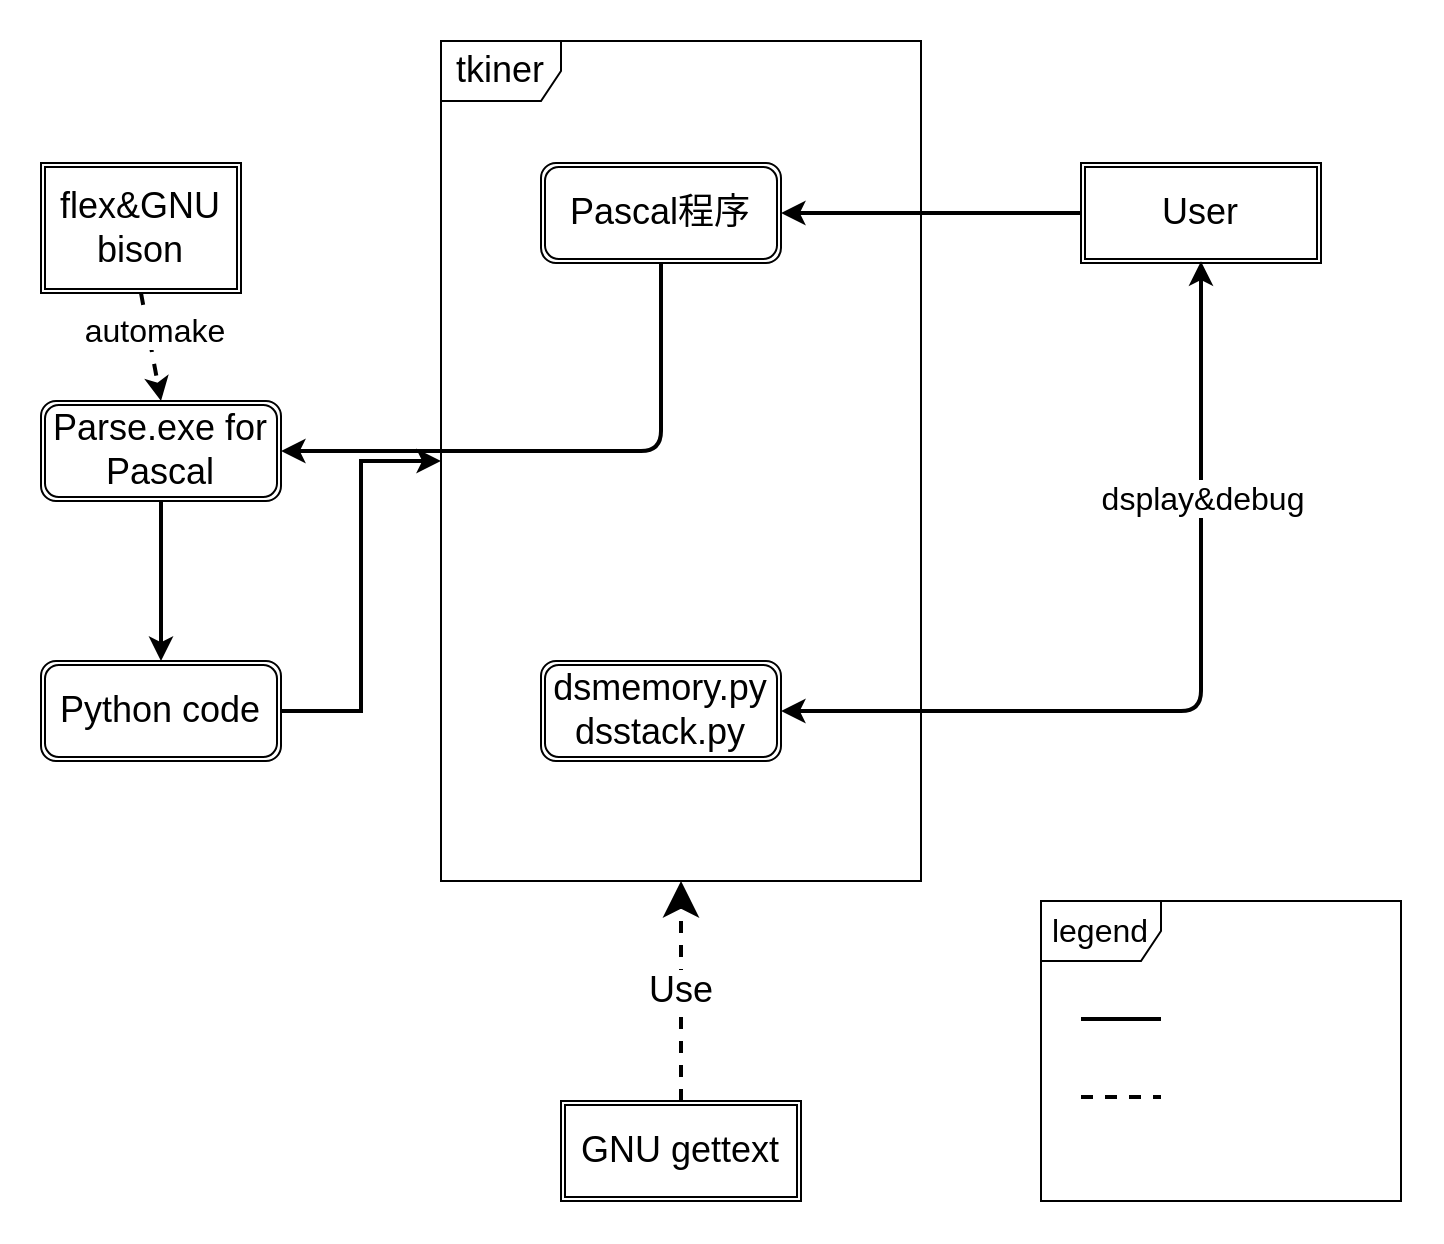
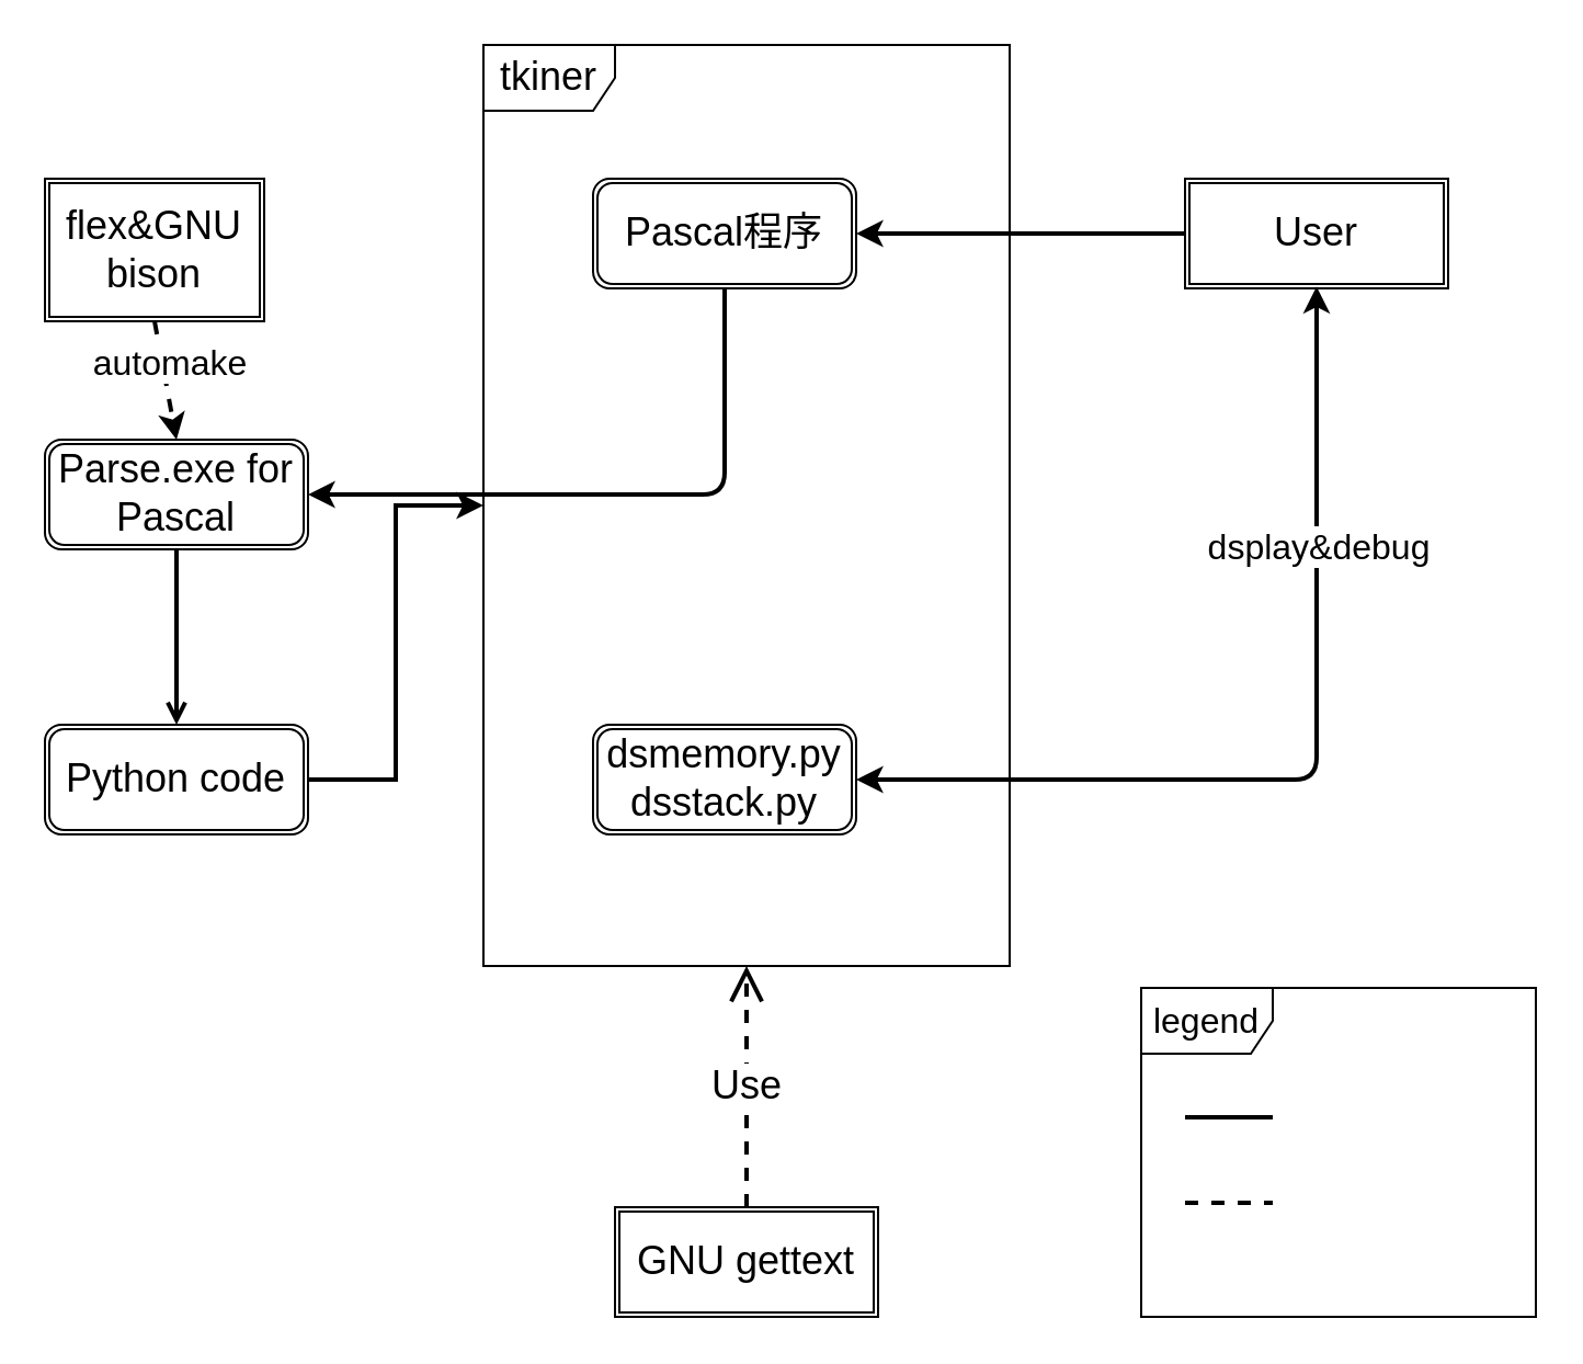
  <mxCell id="0" />
  <mxCell id="1" parent="0" />
  <mxCell id="2" value="tkiner" style="shape=umlFrame;whiteSpace=wrap;html=1;fontSize=18;" vertex="1" parent="1"><mxGeometry x="220" y="20" width="240" height="420" as="geometry" /></mxCell>
  <mxCell id="3" value="&lt;font style=&quot;font-size: 18px;&quot;&gt;Pascal程序&lt;/font&gt;" style="shape=ext;double=1;rounded=1;whiteSpace=wrap;html=1;fontSize=18;" vertex="1" parent="1"><mxGeometry x="270" y="81" width="120" height="50" as="geometry" /></mxCell>
  <mxCell id="4" value="User" style="shape=ext;double=1;rounded=0;whiteSpace=wrap;html=1;fontSize=18;" vertex="1" parent="1"><mxGeometry x="540" y="81" width="120" height="50" as="geometry" /></mxCell>
  <mxCell id="5" value="" style="endArrow=classic;html=1;fontSize=18;entryX=1;entryY=0.5;entryDx=0;entryDy=0;strokeWidth=2;exitX=0;exitY=0.5;exitDx=0;exitDy=0;" edge="1" parent="1" source="4" target="3"><mxGeometry width="50" height="50" relative="1" as="geometry"><mxPoint x="510" y="180" as="sourcePoint" /><mxPoint x="360" y="320" as="targetPoint" /></mxGeometry></mxCell>
  <mxCell id="6" value="flex&amp;amp;GNU bison" style="shape=ext;double=1;rounded=0;whiteSpace=wrap;html=1;fontSize=18;" vertex="1" parent="1"><mxGeometry x="20" y="81" width="100" height="65" as="geometry" /></mxCell>
- <mxCell id="7" value="" style="edgeStyle=orthogonalEdgeStyle;rounded=0;orthogonalLoop=1;jettySize=auto;html=1;strokeWidth=2;fontSize=18;" edge="1" parent="1" source="8" target="10"><mxGeometry relative="1" as="geometry" /></mxCell>
+ <mxCell id="7" value="" style="edgeStyle=orthogonalEdgeStyle;rounded=0;orthogonalLoop=1;jettySize=auto;html=1;strokeWidth=2;fontSize=18;endArrow=open;" edge="1" parent="1" source="8" target="10"><mxGeometry relative="1" as="geometry" /></mxCell>
  <mxCell id="8" value="Parse.exe for Pascal" style="shape=ext;double=1;rounded=1;whiteSpace=wrap;html=1;fontSize=18;" vertex="1" parent="1"><mxGeometry x="20" y="200" width="120" height="50" as="geometry" /></mxCell>
  <mxCell id="9" value="" style="edgeStyle=orthogonalEdgeStyle;rounded=0;orthogonalLoop=1;jettySize=auto;html=1;strokeWidth=2;fontSize=18;" edge="1" parent="1" source="10" target="2"><mxGeometry relative="1" as="geometry" /></mxCell>
  <mxCell id="10" value="Python code" style="shape=ext;double=1;rounded=1;whiteSpace=wrap;html=1;fontSize=18;" vertex="1" parent="1"><mxGeometry x="20" y="330" width="120" height="50" as="geometry" /></mxCell>
  <mxCell id="11" value="dsmemory.py&lt;br&gt;dsstack.py&lt;br&gt;" style="shape=ext;double=1;rounded=1;whiteSpace=wrap;html=1;fontSize=18;" vertex="1" parent="1"><mxGeometry x="270" y="330" width="120" height="50" as="geometry" /></mxCell>
  <mxCell id="12" value="" style="endArrow=classic;html=1;fontSize=18;exitX=0.5;exitY=1;exitDx=0;exitDy=0;entryX=0.5;entryY=0;entryDx=0;entryDy=0;dashed=1;strokeWidth=2;" edge="1" parent="1" source="6" target="8"><mxGeometry width="50" height="50" relative="1" as="geometry"><mxPoint x="180" y="210" as="sourcePoint" /><mxPoint x="230" y="160" as="targetPoint" /></mxGeometry></mxCell>
  <mxCell id="13" value="automake" style="text;html=1;resizable=0;points=[];align=center;verticalAlign=middle;labelBackgroundColor=#ffffff;fontSize=16;fontFamily=Helvetica;" vertex="1" connectable="0" parent="12"><mxGeometry x="0.349" relative="1" as="geometry"><mxPoint y="-17.5" as="offset" /></mxGeometry></mxCell>
  <mxCell id="14" value="" style="edgeStyle=elbowEdgeStyle;elbow=horizontal;endArrow=classic;html=1;strokeWidth=2;fontSize=18;entryX=1;entryY=0.5;entryDx=0;entryDy=0;exitX=0.5;exitY=1;exitDx=0;exitDy=0;" edge="1" parent="1" source="3" target="8"><mxGeometry width="50" height="50" relative="1" as="geometry"><mxPoint x="250" y="260" as="sourcePoint" /><mxPoint x="300" y="210" as="targetPoint" /><Array as="points"><mxPoint x="330" y="180" /></Array></mxGeometry></mxCell>
  <mxCell id="15" value="GNU gettext" style="shape=ext;double=1;rounded=0;whiteSpace=wrap;html=1;fontSize=18;" vertex="1" parent="1"><mxGeometry x="280" y="550" width="120" height="50" as="geometry" /></mxCell>
- <mxCell id="16" value="Use" style="endArrow=classic;endSize=12;dashed=1;html=1;strokeWidth=2;fontSize=18;exitX=0.5;exitY=0;exitDx=0;exitDy=0;" edge="1" parent="1" source="15" target="2"><mxGeometry width="160" relative="1" as="geometry"><mxPoint x="500" y="570" as="sourcePoint" /><mxPoint x="660" y="570" as="targetPoint" /></mxGeometry></mxCell>
+ <mxCell id="16" value="Use" style="endArrow=open;endSize=12;dashed=1;html=1;strokeWidth=2;fontSize=18;exitX=0.5;exitY=0;exitDx=0;exitDy=0;" edge="1" parent="1" source="15" target="2"><mxGeometry width="160" relative="1" as="geometry"><mxPoint x="500" y="570" as="sourcePoint" /><mxPoint x="660" y="570" as="targetPoint" /></mxGeometry></mxCell>
  <mxCell id="17" value="" style="endArrow=classic;startArrow=classic;html=1;strokeWidth=2;fontSize=18;entryX=0.5;entryY=1;entryDx=0;entryDy=0;" edge="1" parent="1"><mxGeometry width="50" height="50" relative="1" as="geometry"><mxPoint x="390" y="355" as="sourcePoint" /><mxPoint x="600" y="130.167" as="targetPoint" /><Array as="points"><mxPoint x="600" y="355" /></Array></mxGeometry></mxCell>
  <mxCell id="18" value="dsplay&amp;amp;debug&lt;br&gt;" style="text;html=1;resizable=0;points=[];align=center;verticalAlign=bottom;labelBackgroundColor=#ffffff;fontSize=16;rotation=90;fontFamily=Helvetica;horizontal=0;" vertex="1" connectable="0" parent="17"><mxGeometry x="-0.045" y="70" relative="1" as="geometry"><mxPoint x="2" y="-25" as="offset" /></mxGeometry></mxCell>
  <mxCell id="19" value="legend" style="shape=umlFrame;whiteSpace=wrap;html=1;fontFamily=Helvetica;fontSize=16;" vertex="1" parent="1"><mxGeometry x="520" y="450" width="180" height="150" as="geometry" /></mxCell>
  <mxCell id="20" value="" style="line;strokeWidth=2;html=1;fontFamily=Helvetica;fontSize=16;" vertex="1" parent="1"><mxGeometry x="540" y="504" width="40" height="10" as="geometry" /></mxCell>
  <mxCell id="21" value="" style="line;strokeWidth=2;html=1;fontFamily=Helvetica;fontSize=16;dashed=1;" vertex="1" parent="1"><mxGeometry x="540" y="543" width="40" height="10" as="geometry" /></mxCell>
